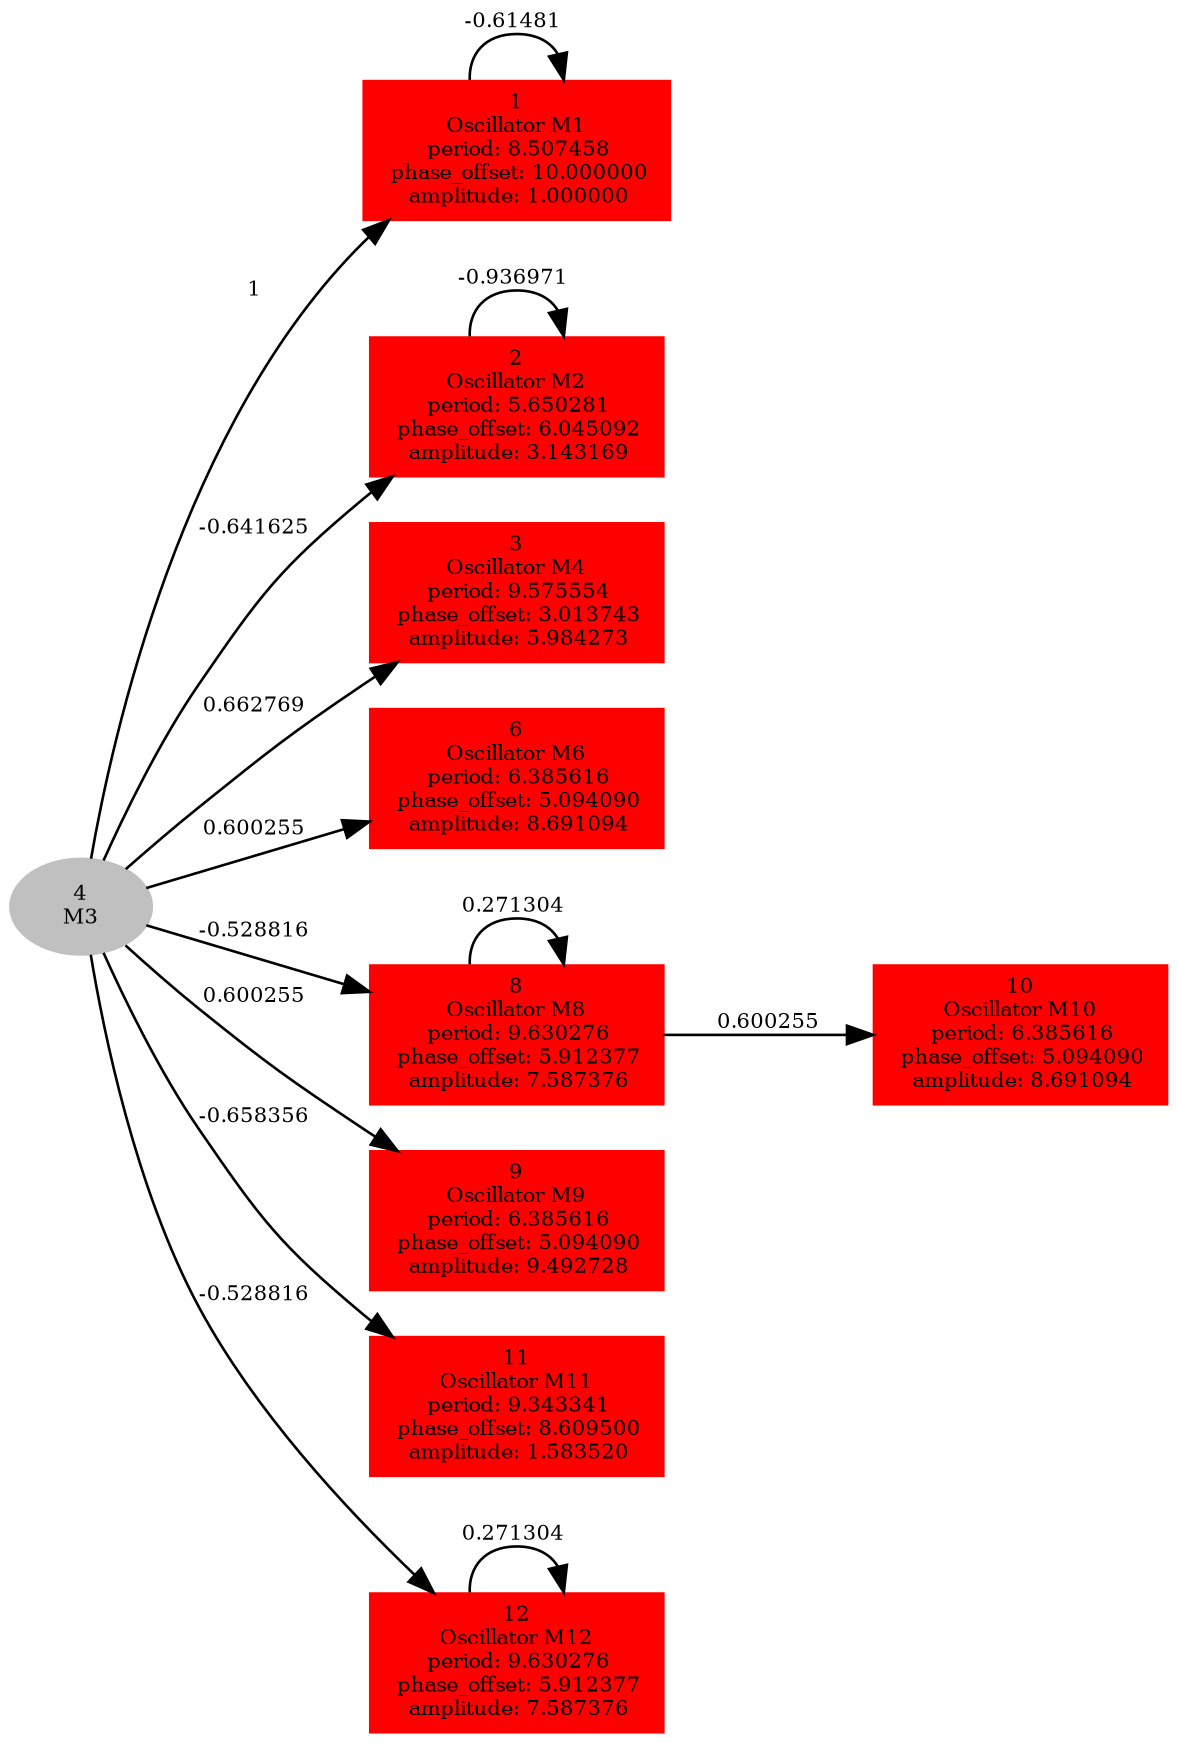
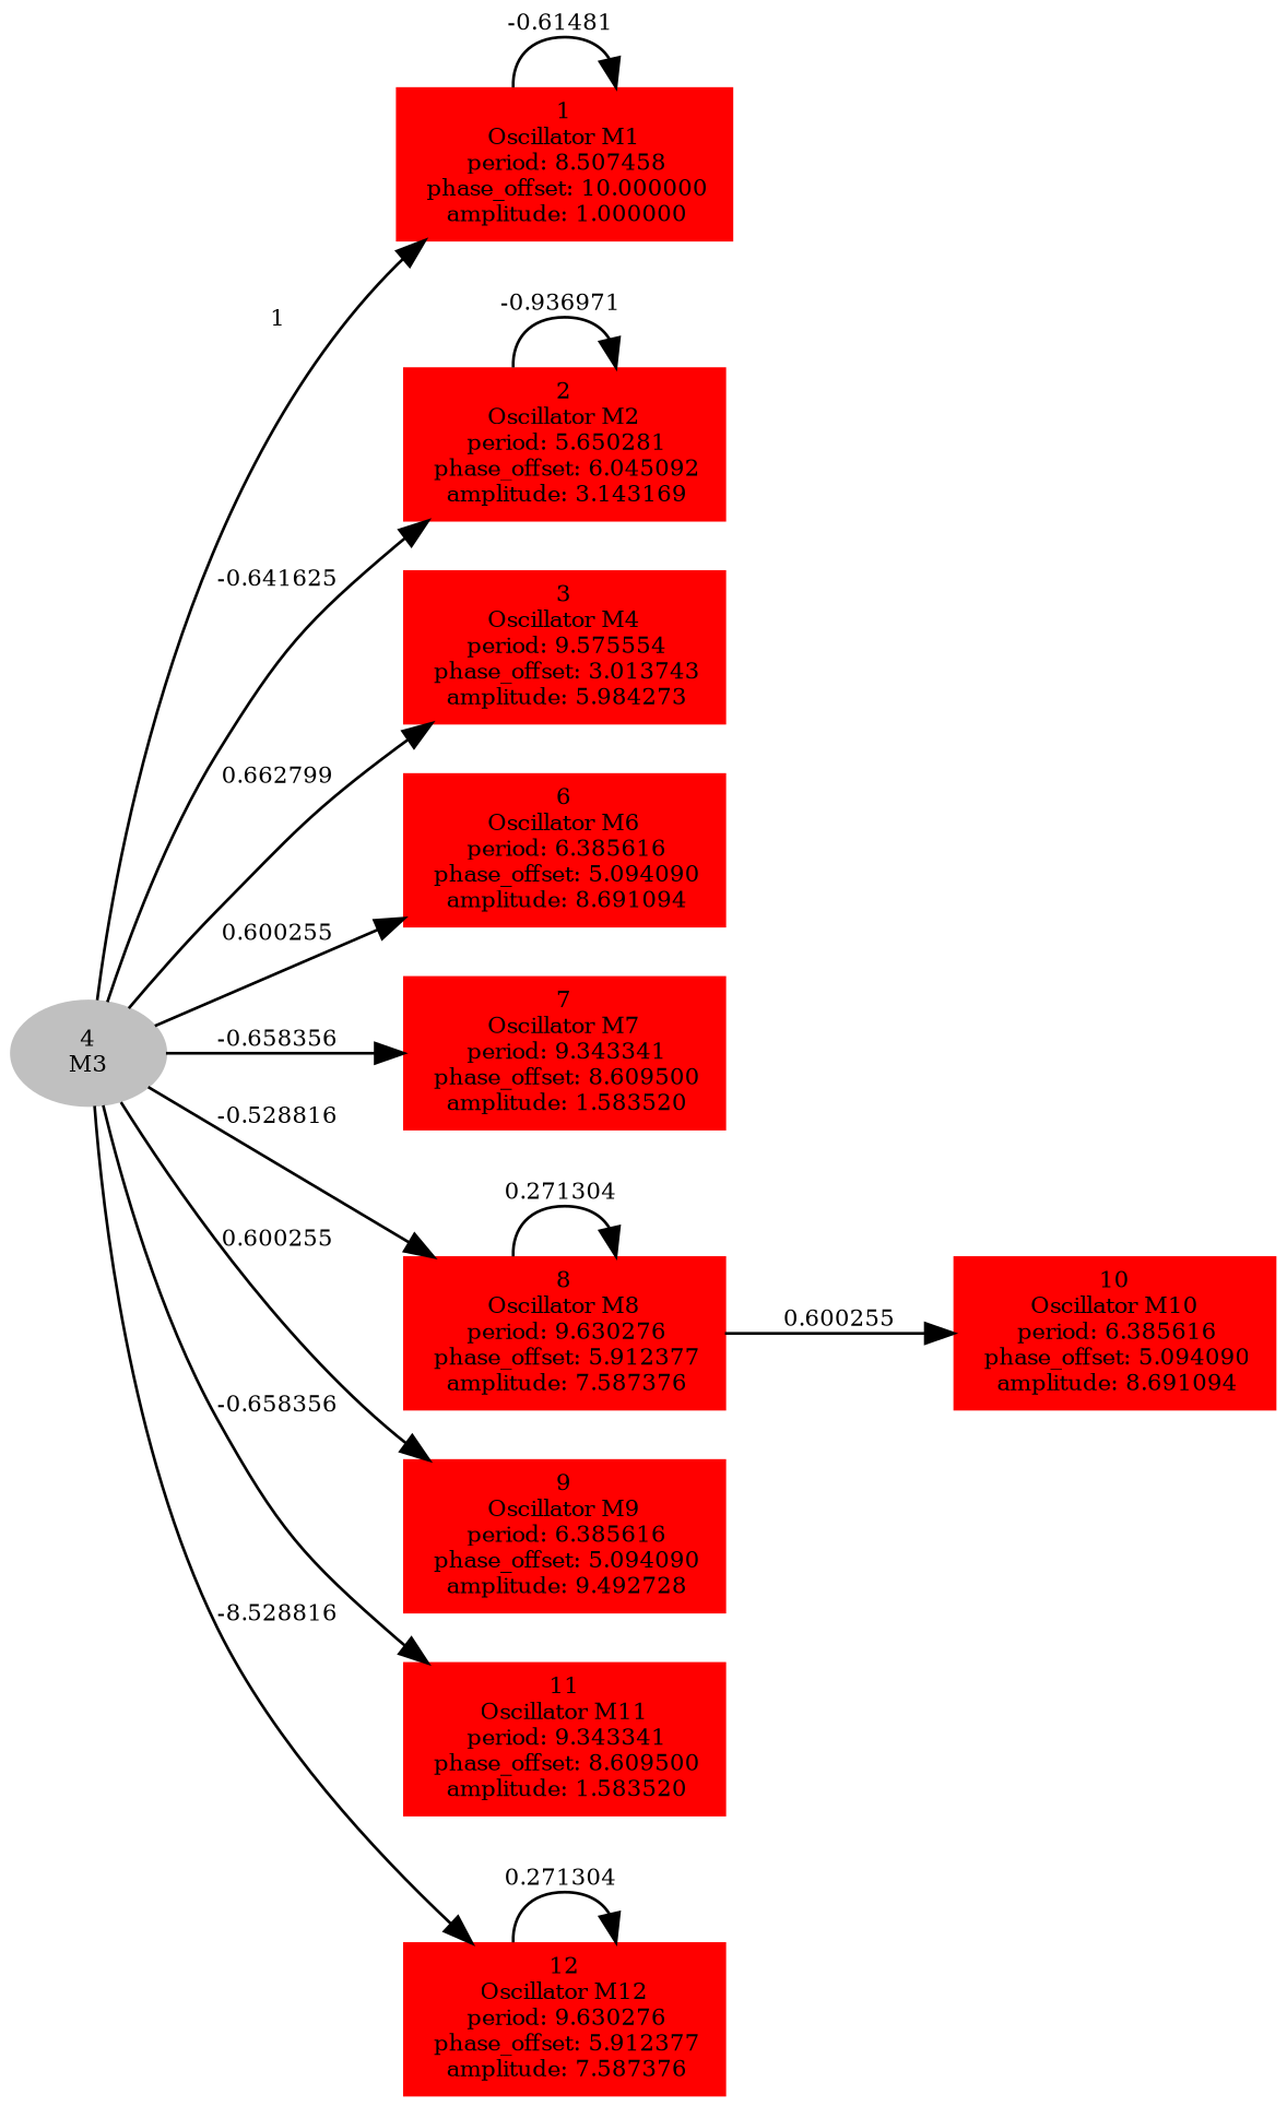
  digraph {
    forcelabels=true
    rankdir=LR
    node [color=red fontsize=8 shape=box style=filled]
    edge [fontsize=8]
    n1 [label=<1<BR />Oscillator M1<BR /> period: 8.507458<BR /> phase_offset: 10.000000<BR /> amplitude: 1.000000>]
    n2 [label=<2<BR />Oscillator M2<BR /> period: 5.650281<BR /> phase_offset: 6.045092<BR /> amplitude: 3.143169>]
    n3 [label=<3<BR />Oscillator M4<BR /> period: 9.575554<BR /> phase_offset: 3.013743<BR /> amplitude: 5.984273>]
    n4 [color=grey label=<4<BR/>M3> shape=""]
    n5 [label=<6<BR />Oscillator M6<BR /> period: 6.385616<BR /> phase_offset: 5.094090<BR /> amplitude: 8.691094>]
+   n6 [label=<7<BR />Oscillator M7<BR /> period: 9.343341<BR /> phase_offset: 8.609500<BR /> amplitude: 1.583520>]
    n7 [label=<8<BR />Oscillator M8<BR /> period: 9.630276<BR /> phase_offset: 5.912377<BR /> amplitude: 7.587376>]
    n8 [label=<9<BR />Oscillator M9<BR /> period: 6.385616<BR /> phase_offset: 5.094090<BR /> amplitude: 9.492728>]
    n9 [label=<11<BR />Oscillator M11<BR /> period: 9.343341<BR /> phase_offset: 8.609500<BR /> amplitude: 1.583520>]
    n10 [label=<12<BR />Oscillator M12<BR /> period: 9.630276<BR /> phase_offset: 5.912377<BR /> amplitude: 7.587376>]
    n11 [label=<10<BR />Oscillator M10<BR /> period: 6.385616<BR /> phase_offset: 5.094090<BR /> amplitude: 8.691094>]
    n1 -> n1 [label="-0.61481 "]
    n2 -> n2 [label="-0.936971 "]
    n4 -> n1 [label="1 "]
    n4 -> n2 [label="-0.641625 "]
-   n4 -> n3 [label="0.662769 "]
+   n4 -> n3 [label="0.662799 "]
    n4 -> n5 [label="0.600255 "]
+   n4 -> n6 [label="-0.658356 "]
    n4 -> n7 [label="-0.528816 "]
    n4 -> n8 [label="0.600255 "]
    n4 -> n9 [label="-0.658356 "]
-   n4 -> n10 [label="-0.528816 "]
+   n4 -> n10 [label="-8.528816 "]
    n7 -> n7 [label="0.271304 "]
    n7 -> n11 [label="0.600255 "]
    n10 -> n10 [label="0.271304 "]
  }
